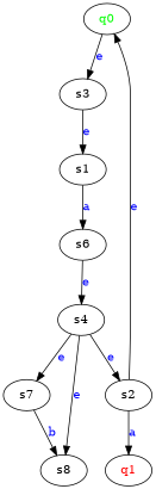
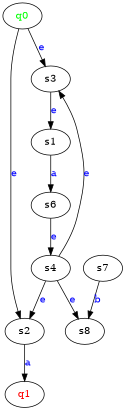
  digraph {
    n1 [label=<<font color="green">q0</font>>]
    s3
    s2
    n4 [label=s1]
    n5 [label=<<font color="red">q1</font>>]
    s7
    s8
    s6
    s4
    n1 -> s3 [label=<<font color="blue">e</font>>]
-   s2 -> n1 [label=<<font color="blue">e</font>>]
+   n1 -> s2 [label=<<font color="blue">e</font>>]
    s3 -> n4 [label=<<font color="blue">e</font>>]
    s2 -> n5 [label=<<font color="blue">a</font>>]
    n4 -> s6 [label=<<font color="blue">a</font>>]
    s7 -> s8 [label=<<font color="blue">b</font>>]
    s6 -> s4 [label=<<font color="blue">e</font>>]
-   s4 -> s7 [label=<<font color="blue">e</font>>]
+   s4 -> s3 [label=<<font color="blue">e</font>>]
    s4 -> s2 [label=<<font color="blue">e</font>>]
    s4 -> s8 [label=<<font color="blue">e</font>>]
  }
